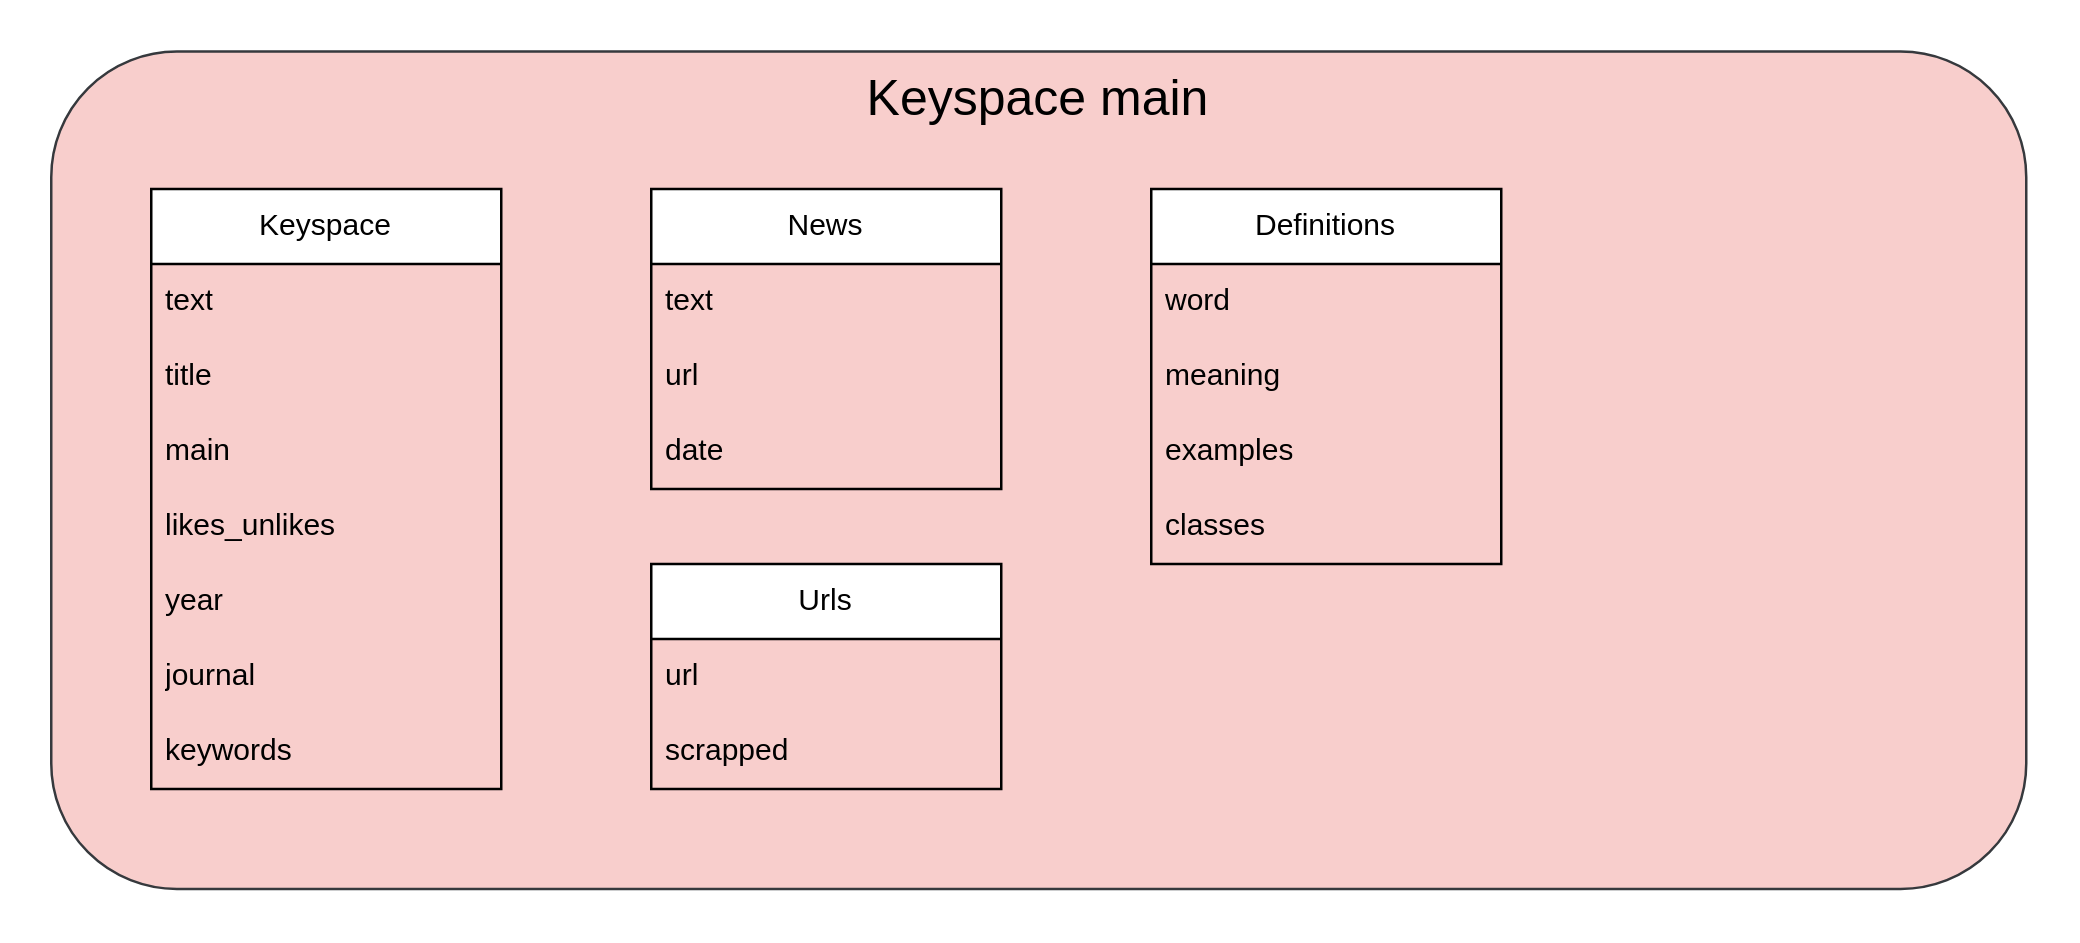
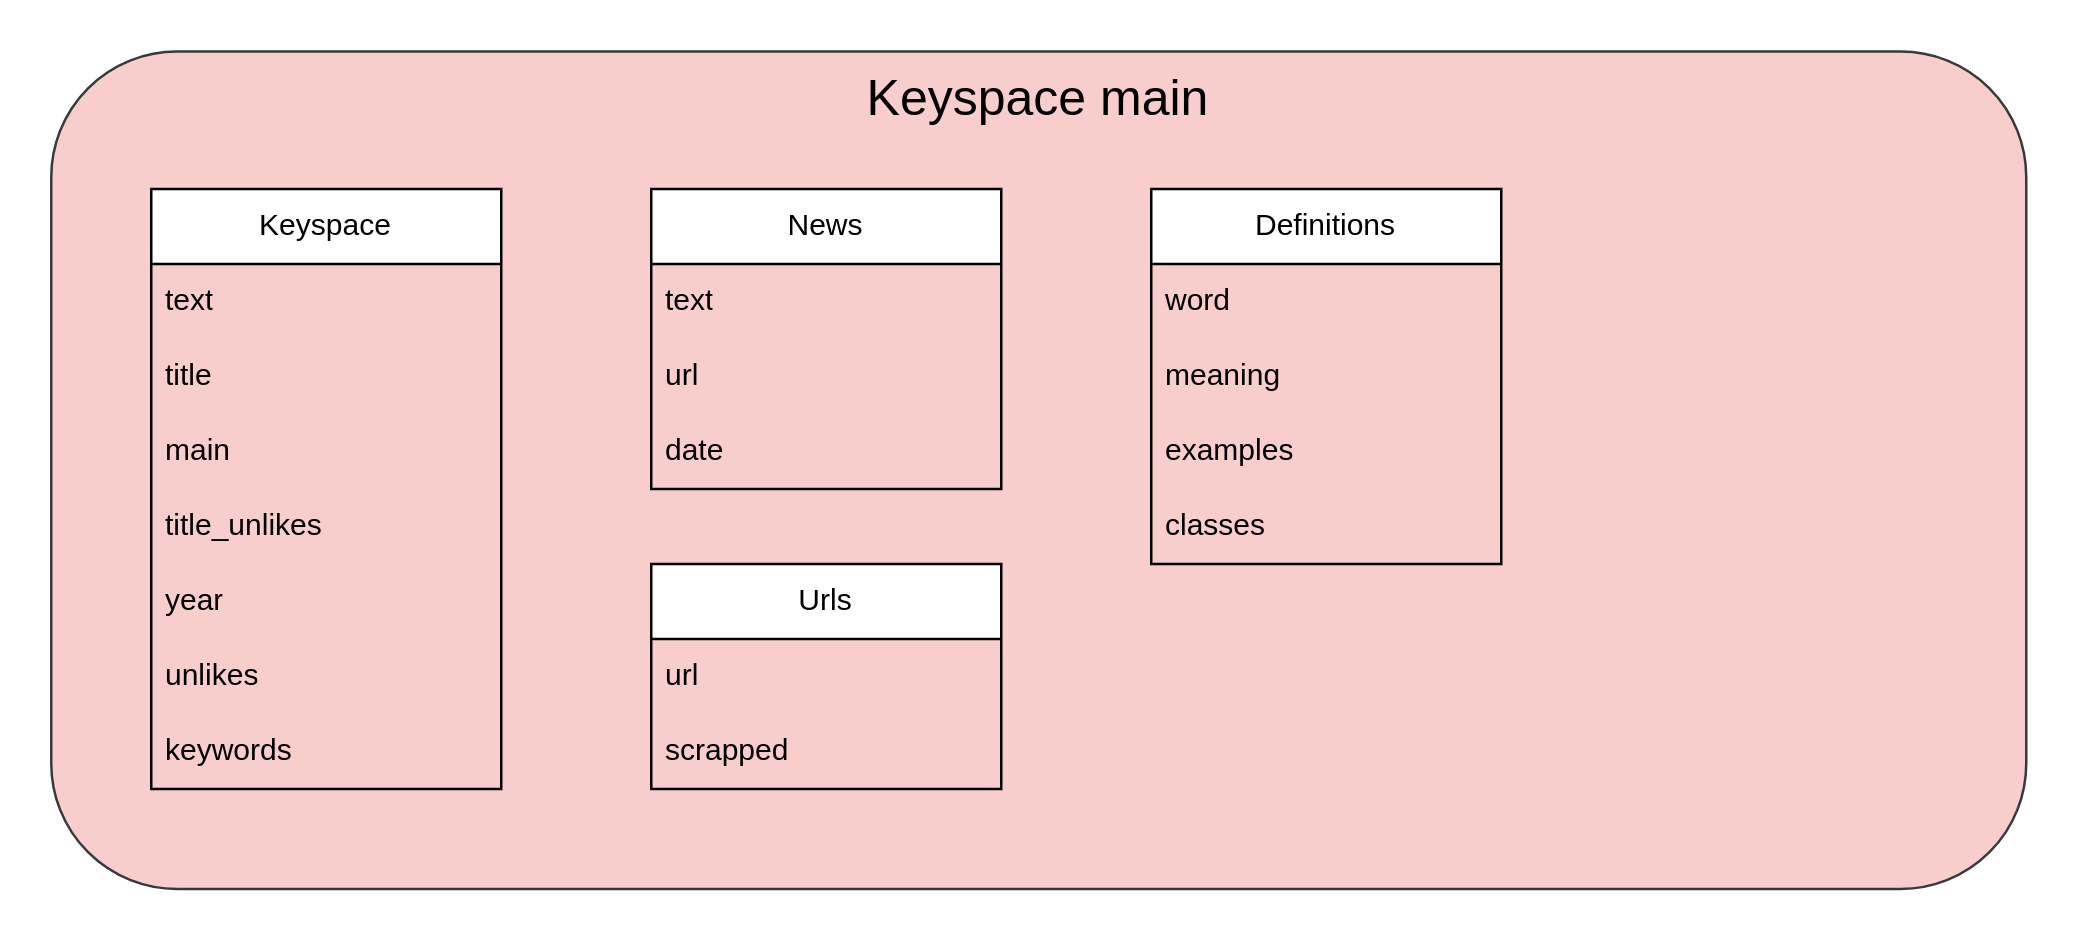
  <mxCell id="0" />
  <mxCell id="1" parent="0" />
  <mxCell id="2" value="&lt;font style=&quot;font-size: 20px;&quot;&gt;Keyspace main&lt;/font&gt;" style="rounded=1;whiteSpace=wrap;html=1;verticalAlign=top;fillColor=#f8cecc;strokeColor=#36393d;" parent="1" vertex="1"><mxGeometry x="20" y="20" width="790" height="335" as="geometry" /></mxCell>
  <mxCell id="3" value="Keyspace" style="swimlane;fontStyle=0;childLayout=stackLayout;horizontal=1;startSize=30;horizontalStack=0;resizeParent=1;resizeParentMax=0;resizeLast=0;collapsible=1;marginBottom=0;whiteSpace=wrap;html=1;" parent="1" vertex="1"><mxGeometry x="60" y="75" width="140" height="240" as="geometry" /></mxCell>
  <mxCell id="4" value="text" style="text;strokeColor=none;fillColor=none;align=left;verticalAlign=middle;spacingLeft=4;spacingRight=4;overflow=hidden;points=[[0,0.5],[1,0.5]];portConstraint=eastwest;rotatable=0;whiteSpace=wrap;html=1;" parent="3" vertex="1"><mxGeometry y="30" width="140" height="30" as="geometry" /></mxCell>
  <mxCell id="5" value="title" style="text;strokeColor=none;fillColor=none;align=left;verticalAlign=middle;spacingLeft=4;spacingRight=4;overflow=hidden;points=[[0,0.5],[1,0.5]];portConstraint=eastwest;rotatable=0;whiteSpace=wrap;html=1;" parent="3" vertex="1"><mxGeometry y="60" width="140" height="30" as="geometry" /></mxCell>
  <mxCell id="6" value="main" style="text;strokeColor=none;fillColor=none;align=left;verticalAlign=middle;spacingLeft=4;spacingRight=4;overflow=hidden;points=[[0,0.5],[1,0.5]];portConstraint=eastwest;rotatable=0;whiteSpace=wrap;html=1;" parent="3" vertex="1"><mxGeometry y="90" width="140" height="30" as="geometry" /></mxCell>
- <mxCell id="7" value="likes_unlikes" style="text;strokeColor=none;fillColor=none;align=left;verticalAlign=middle;spacingLeft=4;spacingRight=4;overflow=hidden;points=[[0,0.5],[1,0.5]];portConstraint=eastwest;rotatable=0;whiteSpace=wrap;html=1;" parent="3" vertex="1"><mxGeometry y="120" width="140" height="30" as="geometry" /></mxCell>
+ <mxCell id="7" value="title_unlikes" style="text;strokeColor=none;fillColor=none;align=left;verticalAlign=middle;spacingLeft=4;spacingRight=4;overflow=hidden;points=[[0,0.5],[1,0.5]];portConstraint=eastwest;rotatable=0;whiteSpace=wrap;html=1;" parent="3" vertex="1"><mxGeometry y="120" width="140" height="30" as="geometry" /></mxCell>
  <mxCell id="8" value="year" style="text;strokeColor=none;fillColor=none;align=left;verticalAlign=middle;spacingLeft=4;spacingRight=4;overflow=hidden;points=[[0,0.5],[1,0.5]];portConstraint=eastwest;rotatable=0;whiteSpace=wrap;html=1;" parent="3" vertex="1"><mxGeometry y="150" width="140" height="30" as="geometry" /></mxCell>
- <mxCell id="9" value="journal" style="text;strokeColor=none;fillColor=none;align=left;verticalAlign=middle;spacingLeft=4;spacingRight=4;overflow=hidden;points=[[0,0.5],[1,0.5]];portConstraint=eastwest;rotatable=0;whiteSpace=wrap;html=1;" parent="3" vertex="1"><mxGeometry y="180" width="140" height="30" as="geometry" /></mxCell>
+ <mxCell id="9" value="unlikes" style="text;strokeColor=none;fillColor=none;align=left;verticalAlign=middle;spacingLeft=4;spacingRight=4;overflow=hidden;points=[[0,0.5],[1,0.5]];portConstraint=eastwest;rotatable=0;whiteSpace=wrap;html=1;" parent="3" vertex="1"><mxGeometry y="180" width="140" height="30" as="geometry" /></mxCell>
  <mxCell id="10" value="keywords" style="text;strokeColor=none;fillColor=none;align=left;verticalAlign=middle;spacingLeft=4;spacingRight=4;overflow=hidden;points=[[0,0.5],[1,0.5]];portConstraint=eastwest;rotatable=0;whiteSpace=wrap;html=1;" parent="3" vertex="1"><mxGeometry y="210" width="140" height="30" as="geometry" /></mxCell>
  <mxCell id="11" value="News" style="swimlane;fontStyle=0;childLayout=stackLayout;horizontal=1;startSize=30;horizontalStack=0;resizeParent=1;resizeParentMax=0;resizeLast=0;collapsible=1;marginBottom=0;whiteSpace=wrap;html=1;" parent="1" vertex="1"><mxGeometry x="260" y="75" width="140" height="120" as="geometry" /></mxCell>
  <mxCell id="12" value="text" style="text;align=left;verticalAlign=middle;spacingLeft=4;spacingRight=4;overflow=hidden;points=[[0,0.5],[1,0.5]];portConstraint=eastwest;rotatable=0;whiteSpace=wrap;html=1;" parent="11" vertex="1"><mxGeometry y="30" width="140" height="30" as="geometry" /></mxCell>
  <mxCell id="13" value="url" style="text;strokeColor=none;fillColor=none;align=left;verticalAlign=middle;spacingLeft=4;spacingRight=4;overflow=hidden;points=[[0,0.5],[1,0.5]];portConstraint=eastwest;rotatable=0;whiteSpace=wrap;html=1;" parent="11" vertex="1"><mxGeometry y="60" width="140" height="30" as="geometry" /></mxCell>
  <mxCell id="14" value="date" style="text;strokeColor=none;fillColor=none;align=left;verticalAlign=middle;spacingLeft=4;spacingRight=4;overflow=hidden;points=[[0,0.5],[1,0.5]];portConstraint=eastwest;rotatable=0;whiteSpace=wrap;html=1;" parent="11" vertex="1"><mxGeometry y="90" width="140" height="30" as="geometry" /></mxCell>
  <mxCell id="15" value="Urls" style="swimlane;fontStyle=0;childLayout=stackLayout;horizontal=1;startSize=30;horizontalStack=0;resizeParent=1;resizeParentMax=0;resizeLast=0;collapsible=1;marginBottom=0;whiteSpace=wrap;html=1;" parent="1" vertex="1"><mxGeometry x="260" y="225" width="140" height="90" as="geometry" /></mxCell>
  <mxCell id="16" value="url" style="text;strokeColor=none;fillColor=none;align=left;verticalAlign=middle;spacingLeft=4;spacingRight=4;overflow=hidden;points=[[0,0.5],[1,0.5]];portConstraint=eastwest;rotatable=0;whiteSpace=wrap;html=1;" parent="15" vertex="1"><mxGeometry y="30" width="140" height="30" as="geometry" /></mxCell>
  <mxCell id="17" value="scrapped" style="text;strokeColor=none;fillColor=none;align=left;verticalAlign=middle;spacingLeft=4;spacingRight=4;overflow=hidden;points=[[0,0.5],[1,0.5]];portConstraint=eastwest;rotatable=0;whiteSpace=wrap;html=1;" parent="15" vertex="1"><mxGeometry y="60" width="140" height="30" as="geometry" /></mxCell>
  <mxCell id="18" value="Definitions" style="swimlane;fontStyle=0;childLayout=stackLayout;horizontal=1;startSize=30;horizontalStack=0;resizeParent=1;resizeParentMax=0;resizeLast=0;collapsible=1;marginBottom=0;whiteSpace=wrap;html=1;" parent="1" vertex="1"><mxGeometry x="460" y="75" width="140" height="150" as="geometry" /></mxCell>
  <mxCell id="19" value="word" style="text;align=left;verticalAlign=middle;spacingLeft=4;spacingRight=4;overflow=hidden;points=[[0,0.5],[1,0.5]];portConstraint=eastwest;rotatable=0;whiteSpace=wrap;html=1;" parent="18" vertex="1"><mxGeometry y="30" width="140" height="30" as="geometry" /></mxCell>
  <mxCell id="20" value="meaning" style="text;strokeColor=none;fillColor=none;align=left;verticalAlign=middle;spacingLeft=4;spacingRight=4;overflow=hidden;points=[[0,0.5],[1,0.5]];portConstraint=eastwest;rotatable=0;whiteSpace=wrap;html=1;" parent="18" vertex="1"><mxGeometry y="60" width="140" height="30" as="geometry" /></mxCell>
  <mxCell id="21" value="examples" style="text;strokeColor=none;fillColor=none;align=left;verticalAlign=middle;spacingLeft=4;spacingRight=4;overflow=hidden;points=[[0,0.5],[1,0.5]];portConstraint=eastwest;rotatable=0;whiteSpace=wrap;html=1;" parent="18" vertex="1"><mxGeometry y="90" width="140" height="30" as="geometry" /></mxCell>
  <mxCell id="22" value="classes" style="text;strokeColor=none;fillColor=none;align=left;verticalAlign=middle;spacingLeft=4;spacingRight=4;overflow=hidden;points=[[0,0.5],[1,0.5]];portConstraint=eastwest;rotatable=0;whiteSpace=wrap;html=1;" parent="18" vertex="1"><mxGeometry y="120" width="140" height="30" as="geometry" /></mxCell>
